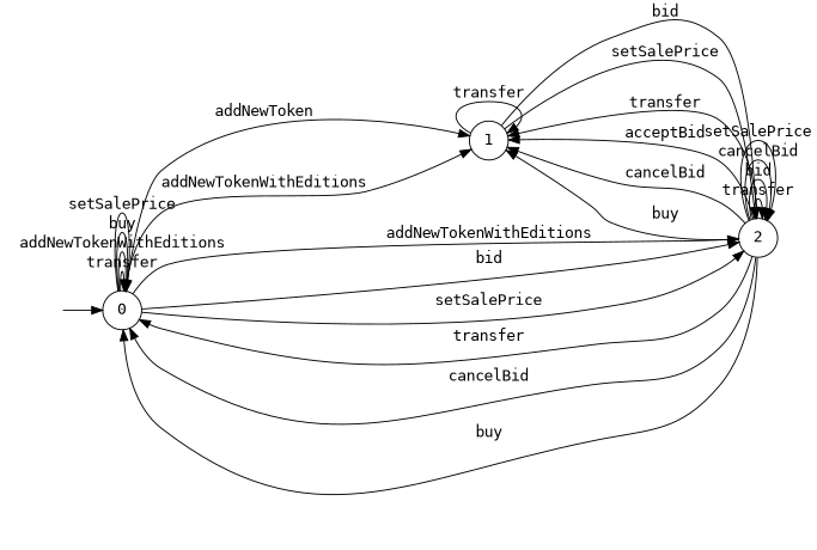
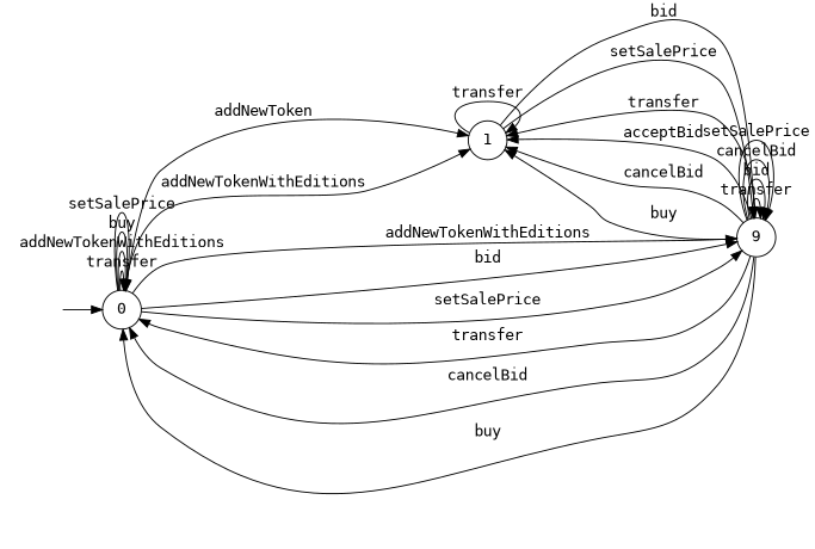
  digraph {
    rankdir=LR
    fontname="DejaVu Sans Mono"
    node [shape=circle fontname="DejaVu Sans Mono"]
    edge [fontname="DejaVu Sans Mono"]
    "" [shape=plaintext]
    n2 [label=0]
    n3 [label=1]
-   n4 [label=2]
+   n4 [label=9]
    "" -> n2
    n2 -> n2 [label=transfer]
    n2 -> n2 [label=addNewTokenWithEditions]
    n2 -> n2 [label=buy]
    n2 -> n2 [label=setSalePrice]
    n2 -> n3 [label=addNewToken]
    n2 -> n3 [label=addNewTokenWithEditions]
    n2 -> n4 [label=addNewTokenWithEditions]
    n2 -> n4 [label=bid]
    n2 -> n4 [label=setSalePrice]
    n3 -> n3 [label=transfer]
    n3 -> n4 [label=bid]
    n3 -> n4 [label=setSalePrice]
    n4 -> n2 [label=transfer]
    n4 -> n2 [label=cancelBid]
    n4 -> n2 [label=buy]
    n4 -> n3 [label=transfer]
    n4 -> n3 [label=acceptBid]
    n4 -> n3 [label=cancelBid]
    n4 -> n3 [label=buy]
    n4 -> n4 [label=transfer]
    n4 -> n4 [label=bid]
    n4 -> n4 [label=cancelBid]
    n4 -> n4 [label=setSalePrice]
  }
